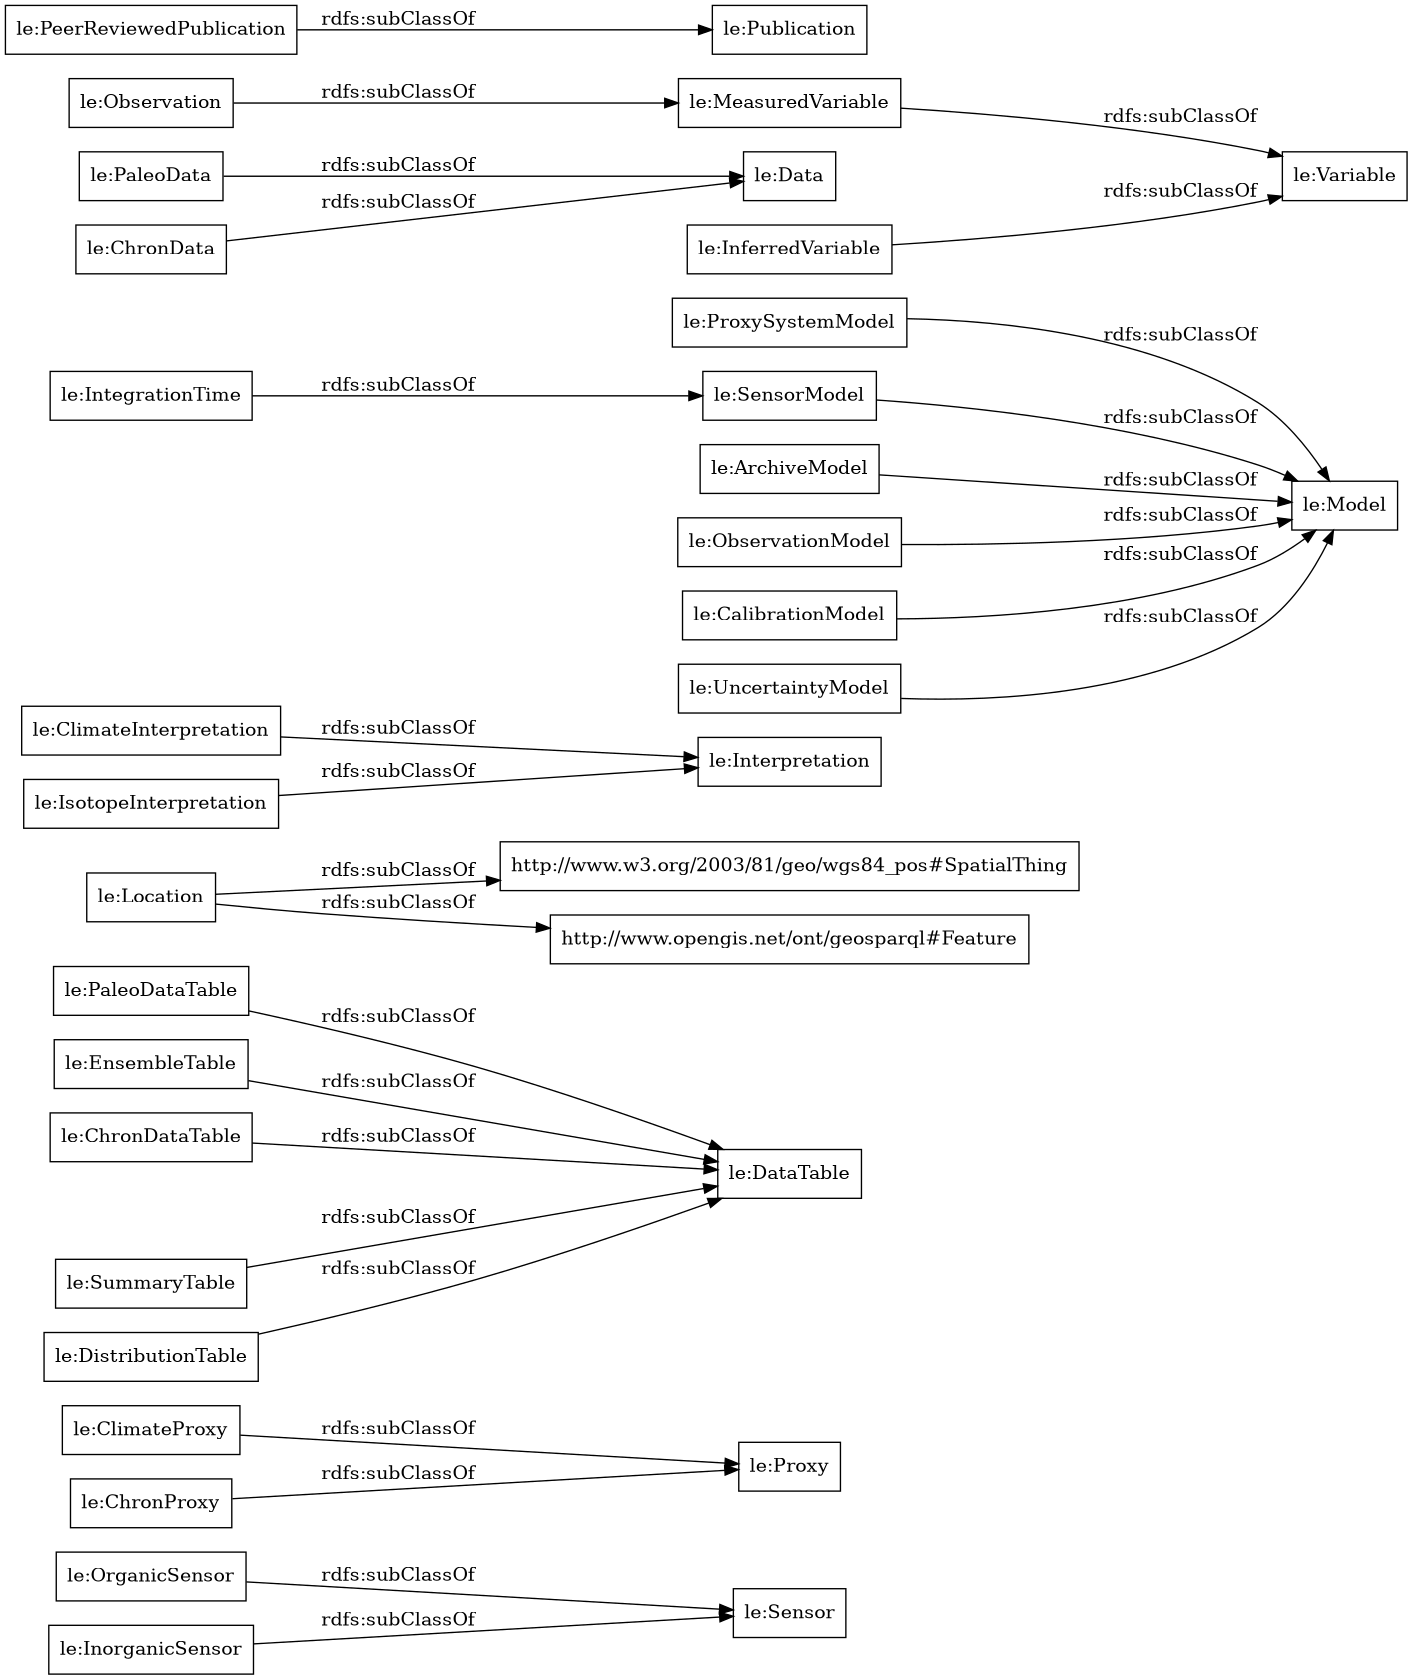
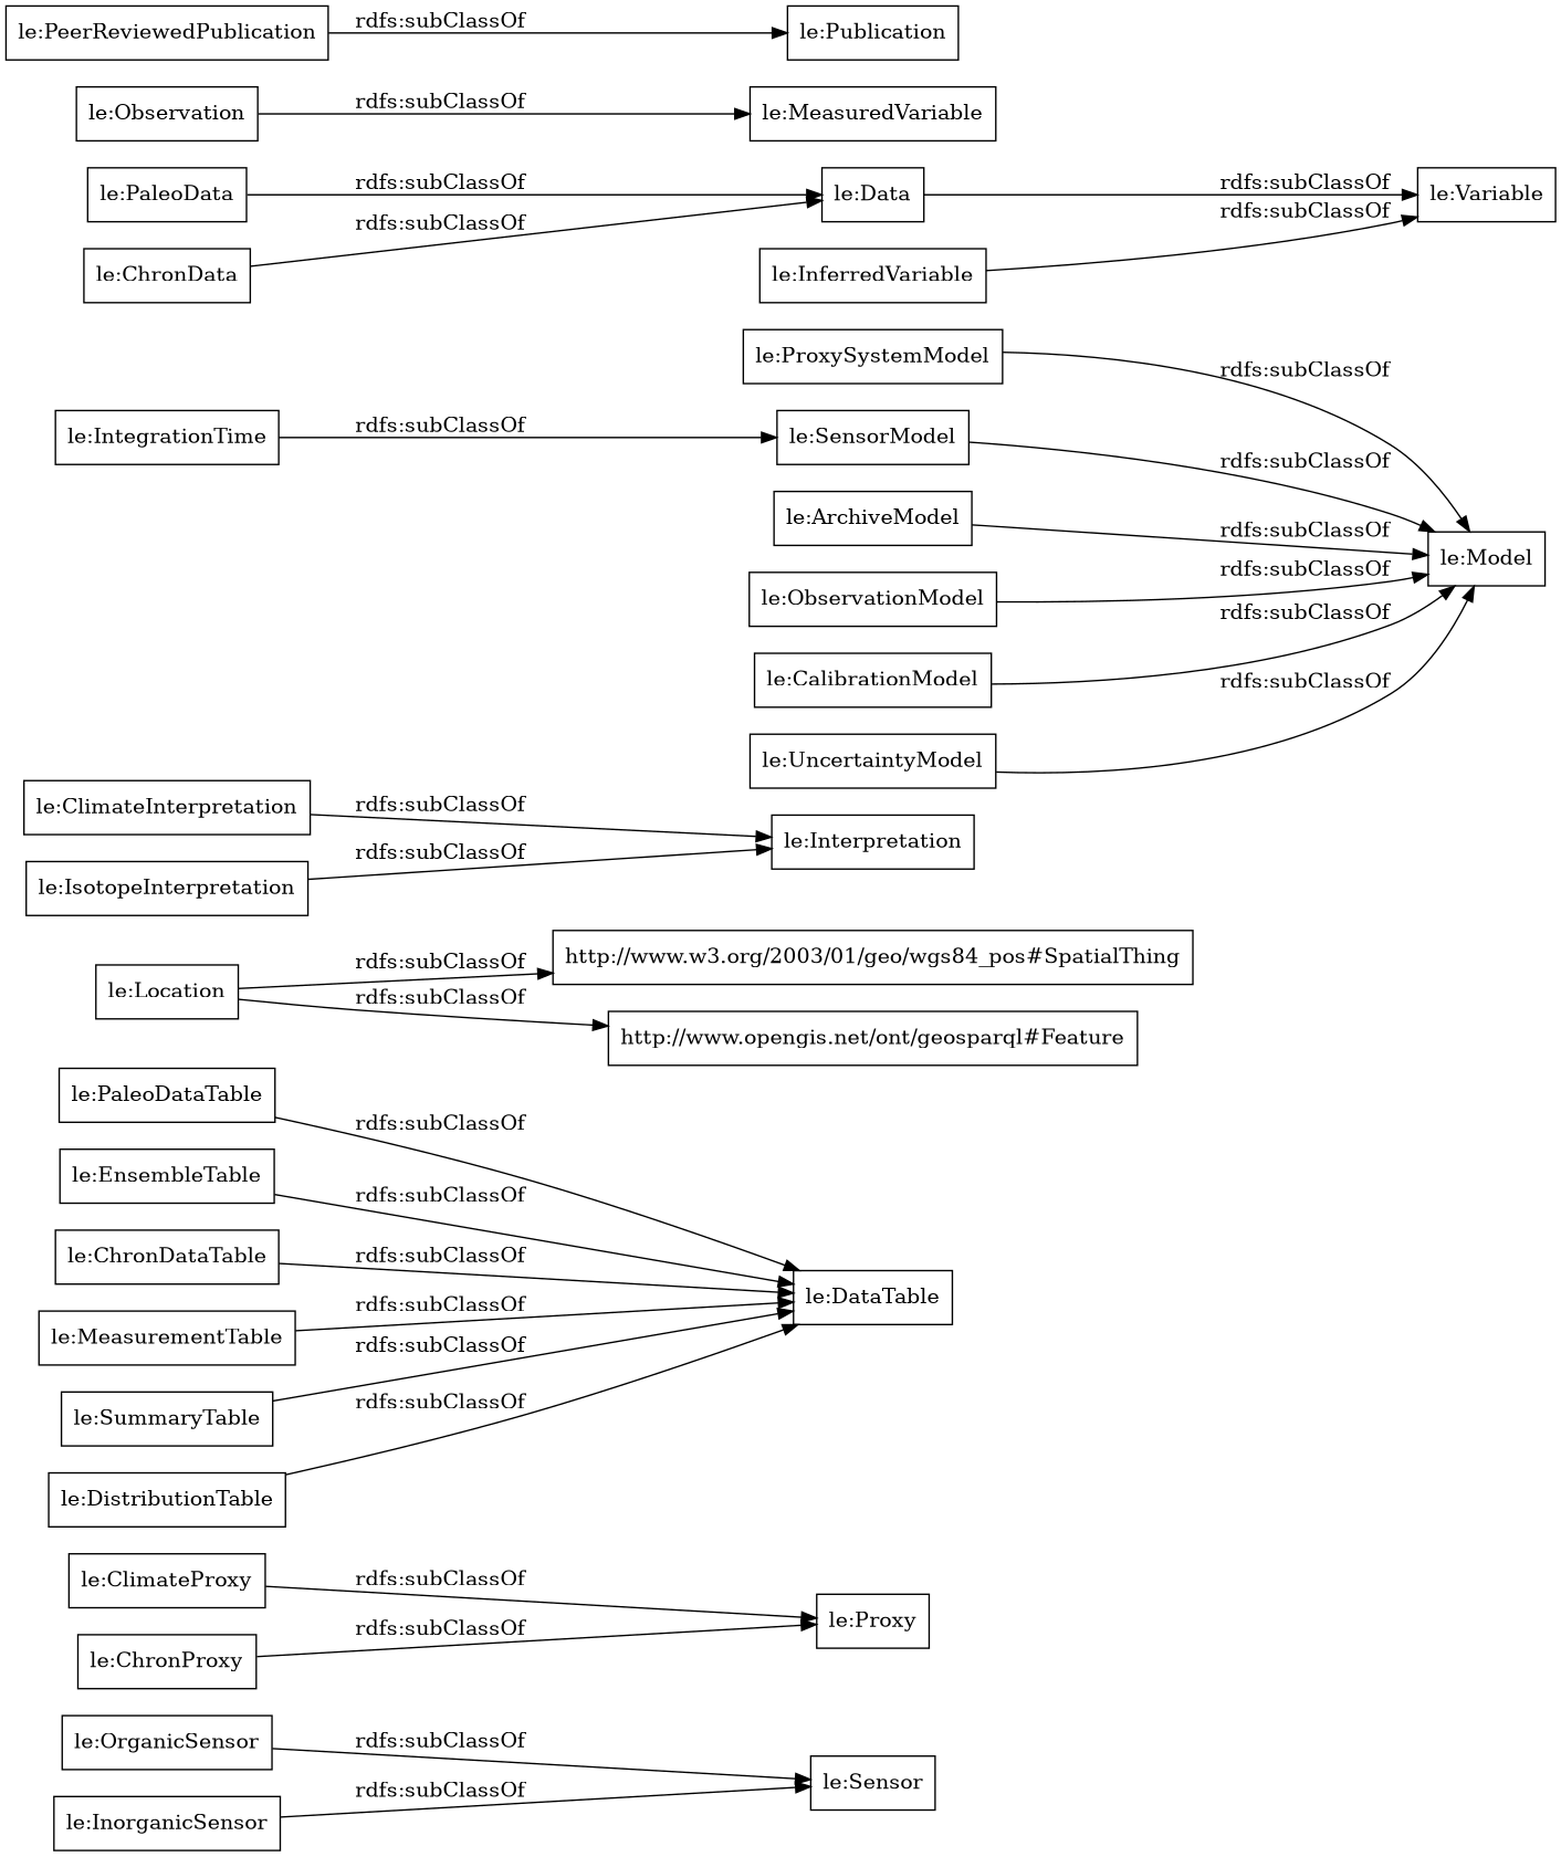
  digraph {
    rankdir=LR
    node [color=black shape=rectangle]
    "le:OrganicSensor"
    "le:Sensor"
    "le:ClimateProxy"
    "le:Proxy"
    "le:PaleoDataTable"
    "le:DataTable"
    "le:EnsembleTable"
    "le:Location"
-   "http://www.w3.org/2003/01/geo/wgs84_pos#SpatialThing" [label="http://www.w3.org/2003/81/geo/wgs84_pos#SpatialThing"]
+   "http://www.w3.org/2003/01/geo/wgs84_pos#SpatialThing"
    "http://www.opengis.net/ont/geosparql#Feature"
    "le:ClimateInterpretation"
    "le:Interpretation"
    "le:ProxySystemModel"
    "le:Model"
    "le:IntegrationTime"
    "le:SensorModel"
    "le:ArchiveModel"
    "le:InorganicSensor"
    "le:PaleoData"
    "le:Data"
    "le:ChronDataTable"
    "le:IsotopeInterpretation"
    "le:PeerReviewedPublication"
    "le:Publication"
    "le:ChronData"
    "le:MeasuredVariable"
    "le:Variable"
+   "le:MeasurementTable"
    "le:SummaryTable"
    "le:ChronProxy"
    "le:DistributionTable"
    "le:ObservationModel"
    "le:CalibrationModel"
    "le:InferredVariable"
    "le:UncertaintyModel"
    "le:Observation"
    "le:OrganicSensor" -> "le:Sensor" [label="rdfs:subClassOf"]
    "le:ClimateProxy" -> "le:Proxy" [label="rdfs:subClassOf"]
    "le:PaleoDataTable" -> "le:DataTable" [label="rdfs:subClassOf"]
    "le:EnsembleTable" -> "le:DataTable" [label="rdfs:subClassOf"]
    "le:Location" -> "http://www.w3.org/2003/01/geo/wgs84_pos#SpatialThing" [label="rdfs:subClassOf"]
    "le:Location" -> "http://www.opengis.net/ont/geosparql#Feature" [label="rdfs:subClassOf"]
    "le:ClimateInterpretation" -> "le:Interpretation" [label="rdfs:subClassOf"]
    "le:ProxySystemModel" -> "le:Model" [label="rdfs:subClassOf"]
    "le:IntegrationTime" -> "le:SensorModel" [label="rdfs:subClassOf"]
    "le:SensorModel" -> "le:Model" [label="rdfs:subClassOf"]
    "le:ArchiveModel" -> "le:Model" [label="rdfs:subClassOf"]
    "le:InorganicSensor" -> "le:Sensor" [label="rdfs:subClassOf"]
    "le:PaleoData" -> "le:Data" [label="rdfs:subClassOf"]
    "le:ChronDataTable" -> "le:DataTable" [label="rdfs:subClassOf"]
    "le:IsotopeInterpretation" -> "le:Interpretation" [label="rdfs:subClassOf"]
    "le:PeerReviewedPublication" -> "le:Publication" [label="rdfs:subClassOf"]
    "le:ChronData" -> "le:Data" [label="rdfs:subClassOf"]
-   "le:MeasuredVariable" -> "le:Variable" [label="rdfs:subClassOf"]
+   "le:Data" -> "le:Variable" [label="rdfs:subClassOf"]
+   "le:MeasurementTable" -> "le:DataTable" [label="rdfs:subClassOf"]
    "le:SummaryTable" -> "le:DataTable" [label="rdfs:subClassOf"]
    "le:ChronProxy" -> "le:Proxy" [label="rdfs:subClassOf"]
    "le:DistributionTable" -> "le:DataTable" [label="rdfs:subClassOf"]
    "le:ObservationModel" -> "le:Model" [label="rdfs:subClassOf"]
    "le:CalibrationModel" -> "le:Model" [label="rdfs:subClassOf"]
    "le:InferredVariable" -> "le:Variable" [label="rdfs:subClassOf"]
    "le:UncertaintyModel" -> "le:Model" [label="rdfs:subClassOf"]
    "le:Observation" -> "le:MeasuredVariable" [label="rdfs:subClassOf"]
  }
